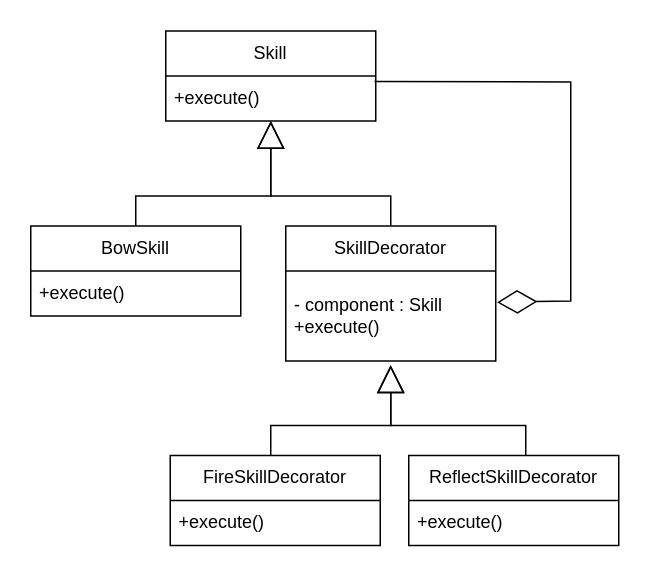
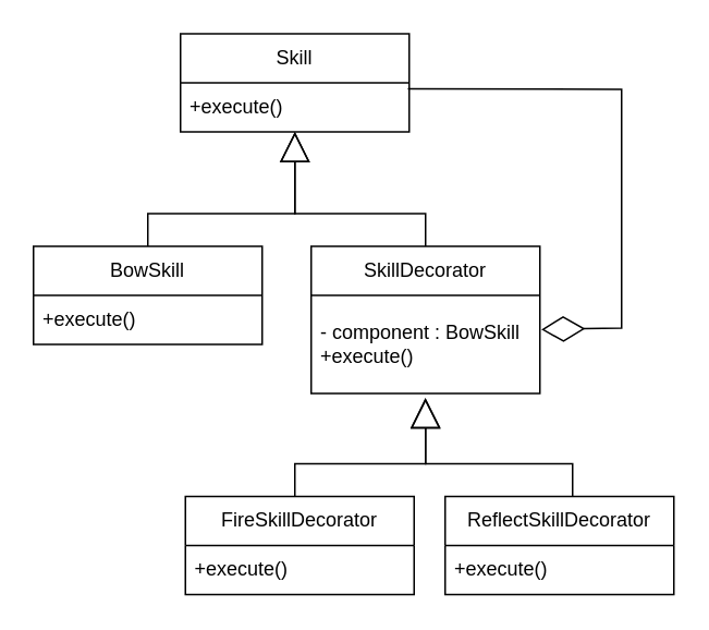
  <mxCell id="0" />
  <mxCell id="1" parent="0" />
  <mxCell id="2" value="Skill" style="swimlane;fontStyle=0;childLayout=stackLayout;horizontal=1;startSize=30;horizontalStack=0;resizeParent=1;resizeParentMax=0;resizeLast=0;collapsible=1;marginBottom=0;whiteSpace=wrap;html=1;" vertex="1" parent="1"><mxGeometry x="110" y="20" width="140" height="60" as="geometry" /></mxCell>
  <mxCell id="3" value="+execute()" style="text;strokeColor=none;fillColor=none;align=left;verticalAlign=middle;spacingLeft=4;spacingRight=4;overflow=hidden;points=[[0,0.5],[1,0.5]];portConstraint=eastwest;rotatable=0;whiteSpace=wrap;html=1;" vertex="1" parent="2"><mxGeometry y="30" width="140" height="30" as="geometry" /></mxCell>
  <mxCell id="4" value="BowSkill" style="swimlane;fontStyle=0;childLayout=stackLayout;horizontal=1;startSize=30;horizontalStack=0;resizeParent=1;resizeParentMax=0;resizeLast=0;collapsible=1;marginBottom=0;whiteSpace=wrap;html=1;" vertex="1" parent="1"><mxGeometry x="20" y="150" width="140" height="60" as="geometry" /></mxCell>
  <mxCell id="5" value="+execute()" style="text;strokeColor=none;fillColor=none;align=left;verticalAlign=middle;spacingLeft=4;spacingRight=4;overflow=hidden;points=[[0,0.5],[1,0.5]];portConstraint=eastwest;rotatable=0;whiteSpace=wrap;html=1;" vertex="1" parent="4"><mxGeometry y="30" width="140" height="30" as="geometry" /></mxCell>
  <mxCell id="6" value="" style="endArrow=block;endSize=16;endFill=0;html=1;rounded=0;exitX=0.5;exitY=0;exitDx=0;exitDy=0;" edge="1" parent="1" source="4"><mxGeometry width="160" relative="1" as="geometry"><mxPoint x="290" y="90" as="sourcePoint" /><mxPoint x="180" y="80" as="targetPoint" /><Array as="points"><mxPoint x="90" y="130" /><mxPoint x="180" y="130" /></Array></mxGeometry></mxCell>
  <mxCell id="7" value="SkillDecorator" style="swimlane;fontStyle=0;childLayout=stackLayout;horizontal=1;startSize=30;horizontalStack=0;resizeParent=1;resizeParentMax=0;resizeLast=0;collapsible=1;marginBottom=0;whiteSpace=wrap;html=1;" vertex="1" parent="1"><mxGeometry x="190" y="150" width="140" height="90" as="geometry" /></mxCell>
- <mxCell id="8" value="&lt;font style=&quot;&quot;&gt;&lt;font style=&quot;font-size: 12px;&quot;&gt;- component : Skill&lt;/font&gt;&lt;br&gt;&lt;/font&gt;+execute()" style="text;strokeColor=none;fillColor=none;align=left;verticalAlign=middle;spacingLeft=4;spacingRight=4;overflow=hidden;points=[[0,0.5],[1,0.5]];portConstraint=eastwest;rotatable=0;whiteSpace=wrap;html=1;" vertex="1" parent="7"><mxGeometry y="30" width="140" height="60" as="geometry" /></mxCell>
+ <mxCell id="8" value="&lt;font style=&quot;&quot;&gt;&lt;font style=&quot;font-size: 12px;&quot;&gt;- component : BowSkill&lt;/font&gt;&lt;br&gt;&lt;/font&gt;+execute()" style="text;strokeColor=none;fillColor=none;align=left;verticalAlign=middle;spacingLeft=4;spacingRight=4;overflow=hidden;points=[[0,0.5],[1,0.5]];portConstraint=eastwest;rotatable=0;whiteSpace=wrap;html=1;" vertex="1" parent="7"><mxGeometry y="30" width="140" height="60" as="geometry" /></mxCell>
  <mxCell id="9" value="" style="endArrow=block;endSize=16;endFill=0;html=1;rounded=0;exitX=0.5;exitY=0;exitDx=0;exitDy=0;" edge="1" parent="1" source="7"><mxGeometry width="160" relative="1" as="geometry"><mxPoint x="100" y="160" as="sourcePoint" /><mxPoint x="180" y="80" as="targetPoint" /><Array as="points"><mxPoint x="260" y="130" /><mxPoint x="180" y="130" /><mxPoint x="180" y="110" /></Array></mxGeometry></mxCell>
  <mxCell id="10" value="FireSkillDecorator" style="swimlane;fontStyle=0;childLayout=stackLayout;horizontal=1;startSize=30;horizontalStack=0;resizeParent=1;resizeParentMax=0;resizeLast=0;collapsible=1;marginBottom=0;whiteSpace=wrap;html=1;" vertex="1" parent="1"><mxGeometry x="113" y="303" width="140" height="60" as="geometry" /></mxCell>
  <mxCell id="11" value="+execute()" style="text;strokeColor=none;fillColor=none;align=left;verticalAlign=middle;spacingLeft=4;spacingRight=4;overflow=hidden;points=[[0,0.5],[1,0.5]];portConstraint=eastwest;rotatable=0;whiteSpace=wrap;html=1;" vertex="1" parent="10"><mxGeometry y="30" width="140" height="30" as="geometry" /></mxCell>
  <mxCell id="12" value="ReflectSkillDecorator" style="swimlane;fontStyle=0;childLayout=stackLayout;horizontal=1;startSize=30;horizontalStack=0;resizeParent=1;resizeParentMax=0;resizeLast=0;collapsible=1;marginBottom=0;whiteSpace=wrap;html=1;" vertex="1" parent="1"><mxGeometry x="272" y="303" width="140" height="60" as="geometry" /></mxCell>
  <mxCell id="13" value="+execute()" style="text;strokeColor=none;fillColor=none;align=left;verticalAlign=middle;spacingLeft=4;spacingRight=4;overflow=hidden;points=[[0,0.5],[1,0.5]];portConstraint=eastwest;rotatable=0;whiteSpace=wrap;html=1;" vertex="1" parent="12"><mxGeometry y="30" width="140" height="30" as="geometry" /></mxCell>
  <mxCell id="14" value="" style="endArrow=block;endSize=16;endFill=0;html=1;rounded=0;exitX=0.5;exitY=0;exitDx=0;exitDy=0;" edge="1" parent="1"><mxGeometry width="160" relative="1" as="geometry"><mxPoint x="180" y="303" as="sourcePoint" /><mxPoint x="260" y="243" as="targetPoint" /><Array as="points"><mxPoint x="180" y="283" /><mxPoint x="260" y="283" /></Array></mxGeometry></mxCell>
  <mxCell id="15" value="" style="endArrow=block;endSize=16;endFill=0;html=1;rounded=0;exitX=0.5;exitY=0;exitDx=0;exitDy=0;entryX=0.499;entryY=0.989;entryDx=0;entryDy=0;entryPerimeter=0;" edge="1" parent="1"><mxGeometry width="160" relative="1" as="geometry"><mxPoint x="350" y="303" as="sourcePoint" /><mxPoint x="259.86" y="242.67" as="targetPoint" /><Array as="points"><mxPoint x="350" y="283" /><mxPoint x="260" y="283" /><mxPoint x="260" y="263" /></Array></mxGeometry></mxCell>
  <mxCell id="16" value="" style="endArrow=diamondThin;endFill=0;endSize=24;html=1;rounded=0;exitX=0.994;exitY=0.122;exitDx=0;exitDy=0;exitPerimeter=0;entryX=1.006;entryY=0.348;entryDx=0;entryDy=0;entryPerimeter=0;" edge="1" parent="1" source="3" target="8"><mxGeometry width="160" relative="1" as="geometry"><mxPoint x="310" y="150" as="sourcePoint" /><mxPoint x="470" y="150" as="targetPoint" /><Array as="points"><mxPoint x="380" y="54" /><mxPoint x="380" y="200" /></Array></mxGeometry></mxCell>
